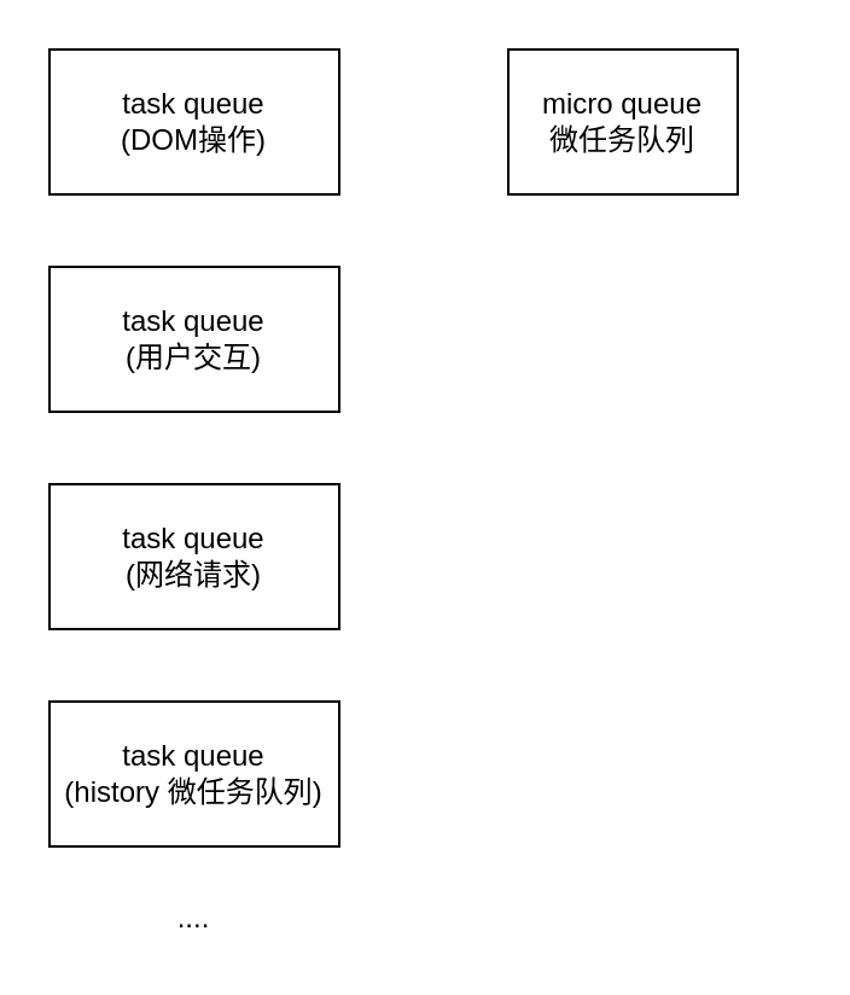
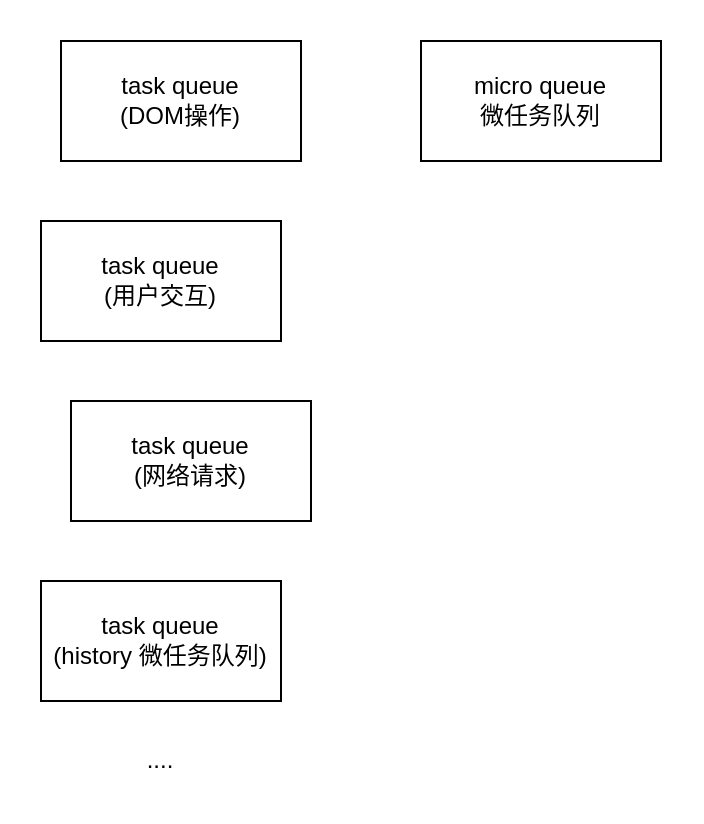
  <mxCell id="0" />
  <mxCell id="1" parent="0" />
- <mxCell id="2" value="task queue&lt;br&gt;(DOM操作)" style="rounded=0;whiteSpace=wrap;html=1;" vertex="1" parent="1"><mxGeometry x="20" y="20" width="120" height="60" as="geometry" /></mxCell>
+ <mxCell id="2" value="task queue&lt;br&gt;(DOM操作)" style="rounded=0;whiteSpace=wrap;html=1;" vertex="1" parent="1"><mxGeometry x="30" y="20" width="120" height="60" as="geometry" /></mxCell>
  <mxCell id="3" value="task queue&lt;br&gt;(用户交互)" style="rounded=0;whiteSpace=wrap;html=1;" vertex="1" parent="1"><mxGeometry x="20" y="110" width="120" height="60" as="geometry" /></mxCell>
- <mxCell id="4" value="task queue&lt;br&gt;(网络请求)" style="rounded=0;whiteSpace=wrap;html=1;" vertex="1" parent="1"><mxGeometry x="20" y="200" width="120" height="60" as="geometry" /></mxCell>
+ <mxCell id="4" value="task queue&lt;br&gt;(网络请求)" style="rounded=0;whiteSpace=wrap;html=1;" vertex="1" parent="1"><mxGeometry x="35" y="200" width="120" height="60" as="geometry" /></mxCell>
  <mxCell id="5" value="task queue&lt;br&gt;(history 微任务队列)" style="rounded=0;whiteSpace=wrap;html=1;" vertex="1" parent="1"><mxGeometry x="20" y="290" width="120" height="60" as="geometry" /></mxCell>
  <mxCell id="6" value="...." style="text;html=1;strokeColor=none;fillColor=none;align=center;verticalAlign=middle;whiteSpace=wrap;rounded=0;" vertex="1" parent="1"><mxGeometry x="60" y="370" width="40" height="20" as="geometry" /></mxCell>
- <mxCell id="7" value="micro queue&lt;br&gt;微任务队列" style="rounded=0;whiteSpace=wrap;html=1;" vertex="1" parent="1"><mxGeometry x="210" y="20" width="95" height="60" as="geometry" /></mxCell>
+ <mxCell id="7" value="micro queue&lt;br&gt;微任务队列" style="rounded=0;whiteSpace=wrap;html=1;" vertex="1" parent="1"><mxGeometry x="210" y="20" width="120" height="60" as="geometry" /></mxCell>
